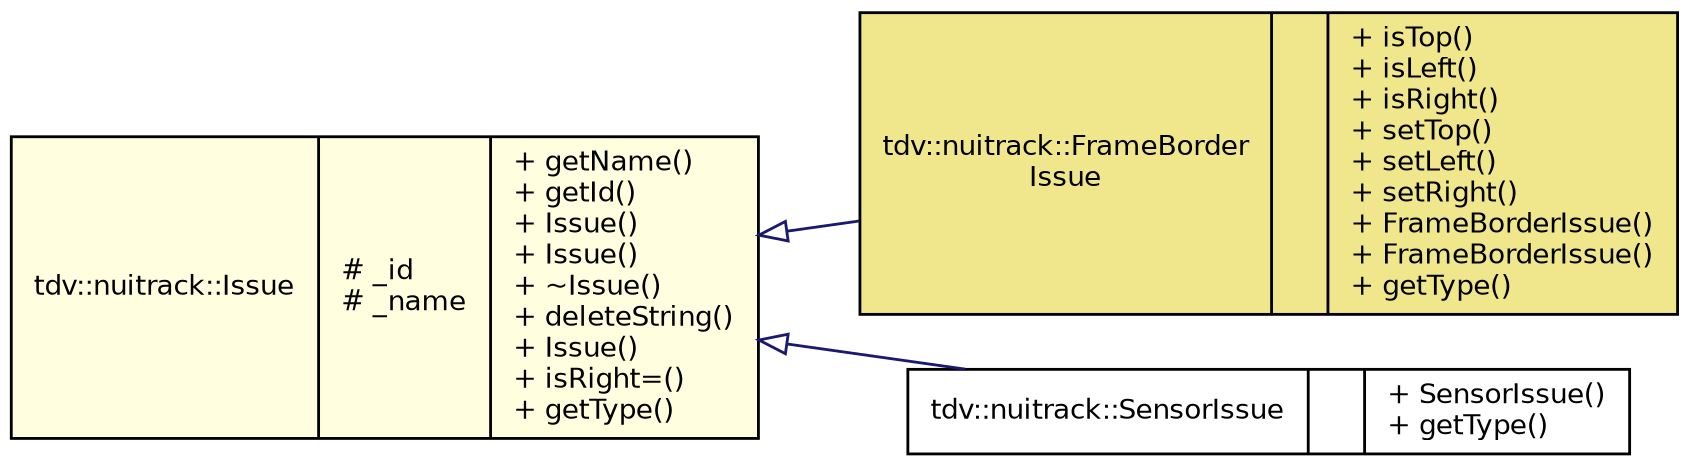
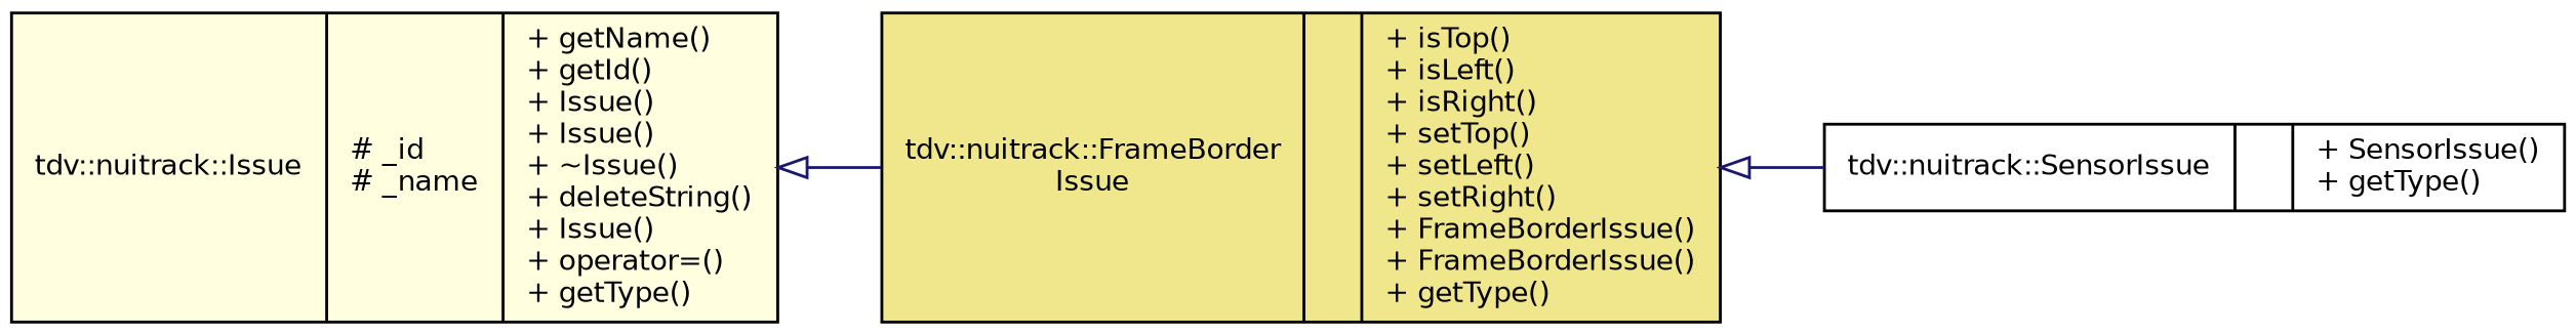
  digraph {
    rankdir=LR
    node [color=black fontname=Helvetica fontsize=10 shape=record style=filled]
    edge [arrowtail=onormal color=midnightblue dir=back fontname=Helvetica fontsize=10 labelfontname=Helvetica labelfontsize=10 style=solid]
-   n1 [fillcolor=lightyellow fontcolor=black height=0.2 label="{tdv::nuitrack::Issue\n|# _id\l# _name\l|+ getName()\l+ getId()\l+ Issue()\l+ Issue()\l+ ~Issue()\l+ deleteString()\l+ Issue()\l+ isRight=()\l+ getType()\l}" width=0.4]
+   n1 [fillcolor=lightyellow fontcolor=black height=0.2 label="{tdv::nuitrack::Issue\n|# _id\l# _name\l|+ getName()\l+ getId()\l+ Issue()\l+ Issue()\l+ ~Issue()\l+ deleteString()\l+ Issue()\l+ operator=()\l+ getType()\l}" width=0.4]
    n2 [fillcolor=khaki height=0.2 label="{tdv::nuitrack::FrameBorder\lIssue\n||+ isTop()\l+ isLeft()\l+ isRight()\l+ setTop()\l+ setLeft()\l+ setRight()\l+ FrameBorderIssue()\l+ FrameBorderIssue()\l+ getType()\l}" width=0.4]
    n3 [fillcolor=white height=0.2 label="{tdv::nuitrack::SensorIssue\n||+ SensorIssue()\l+ getType()\l}" width=0.4]
    n1 -> n2
-   n1 -> n3
+   n2 -> n3
  }
